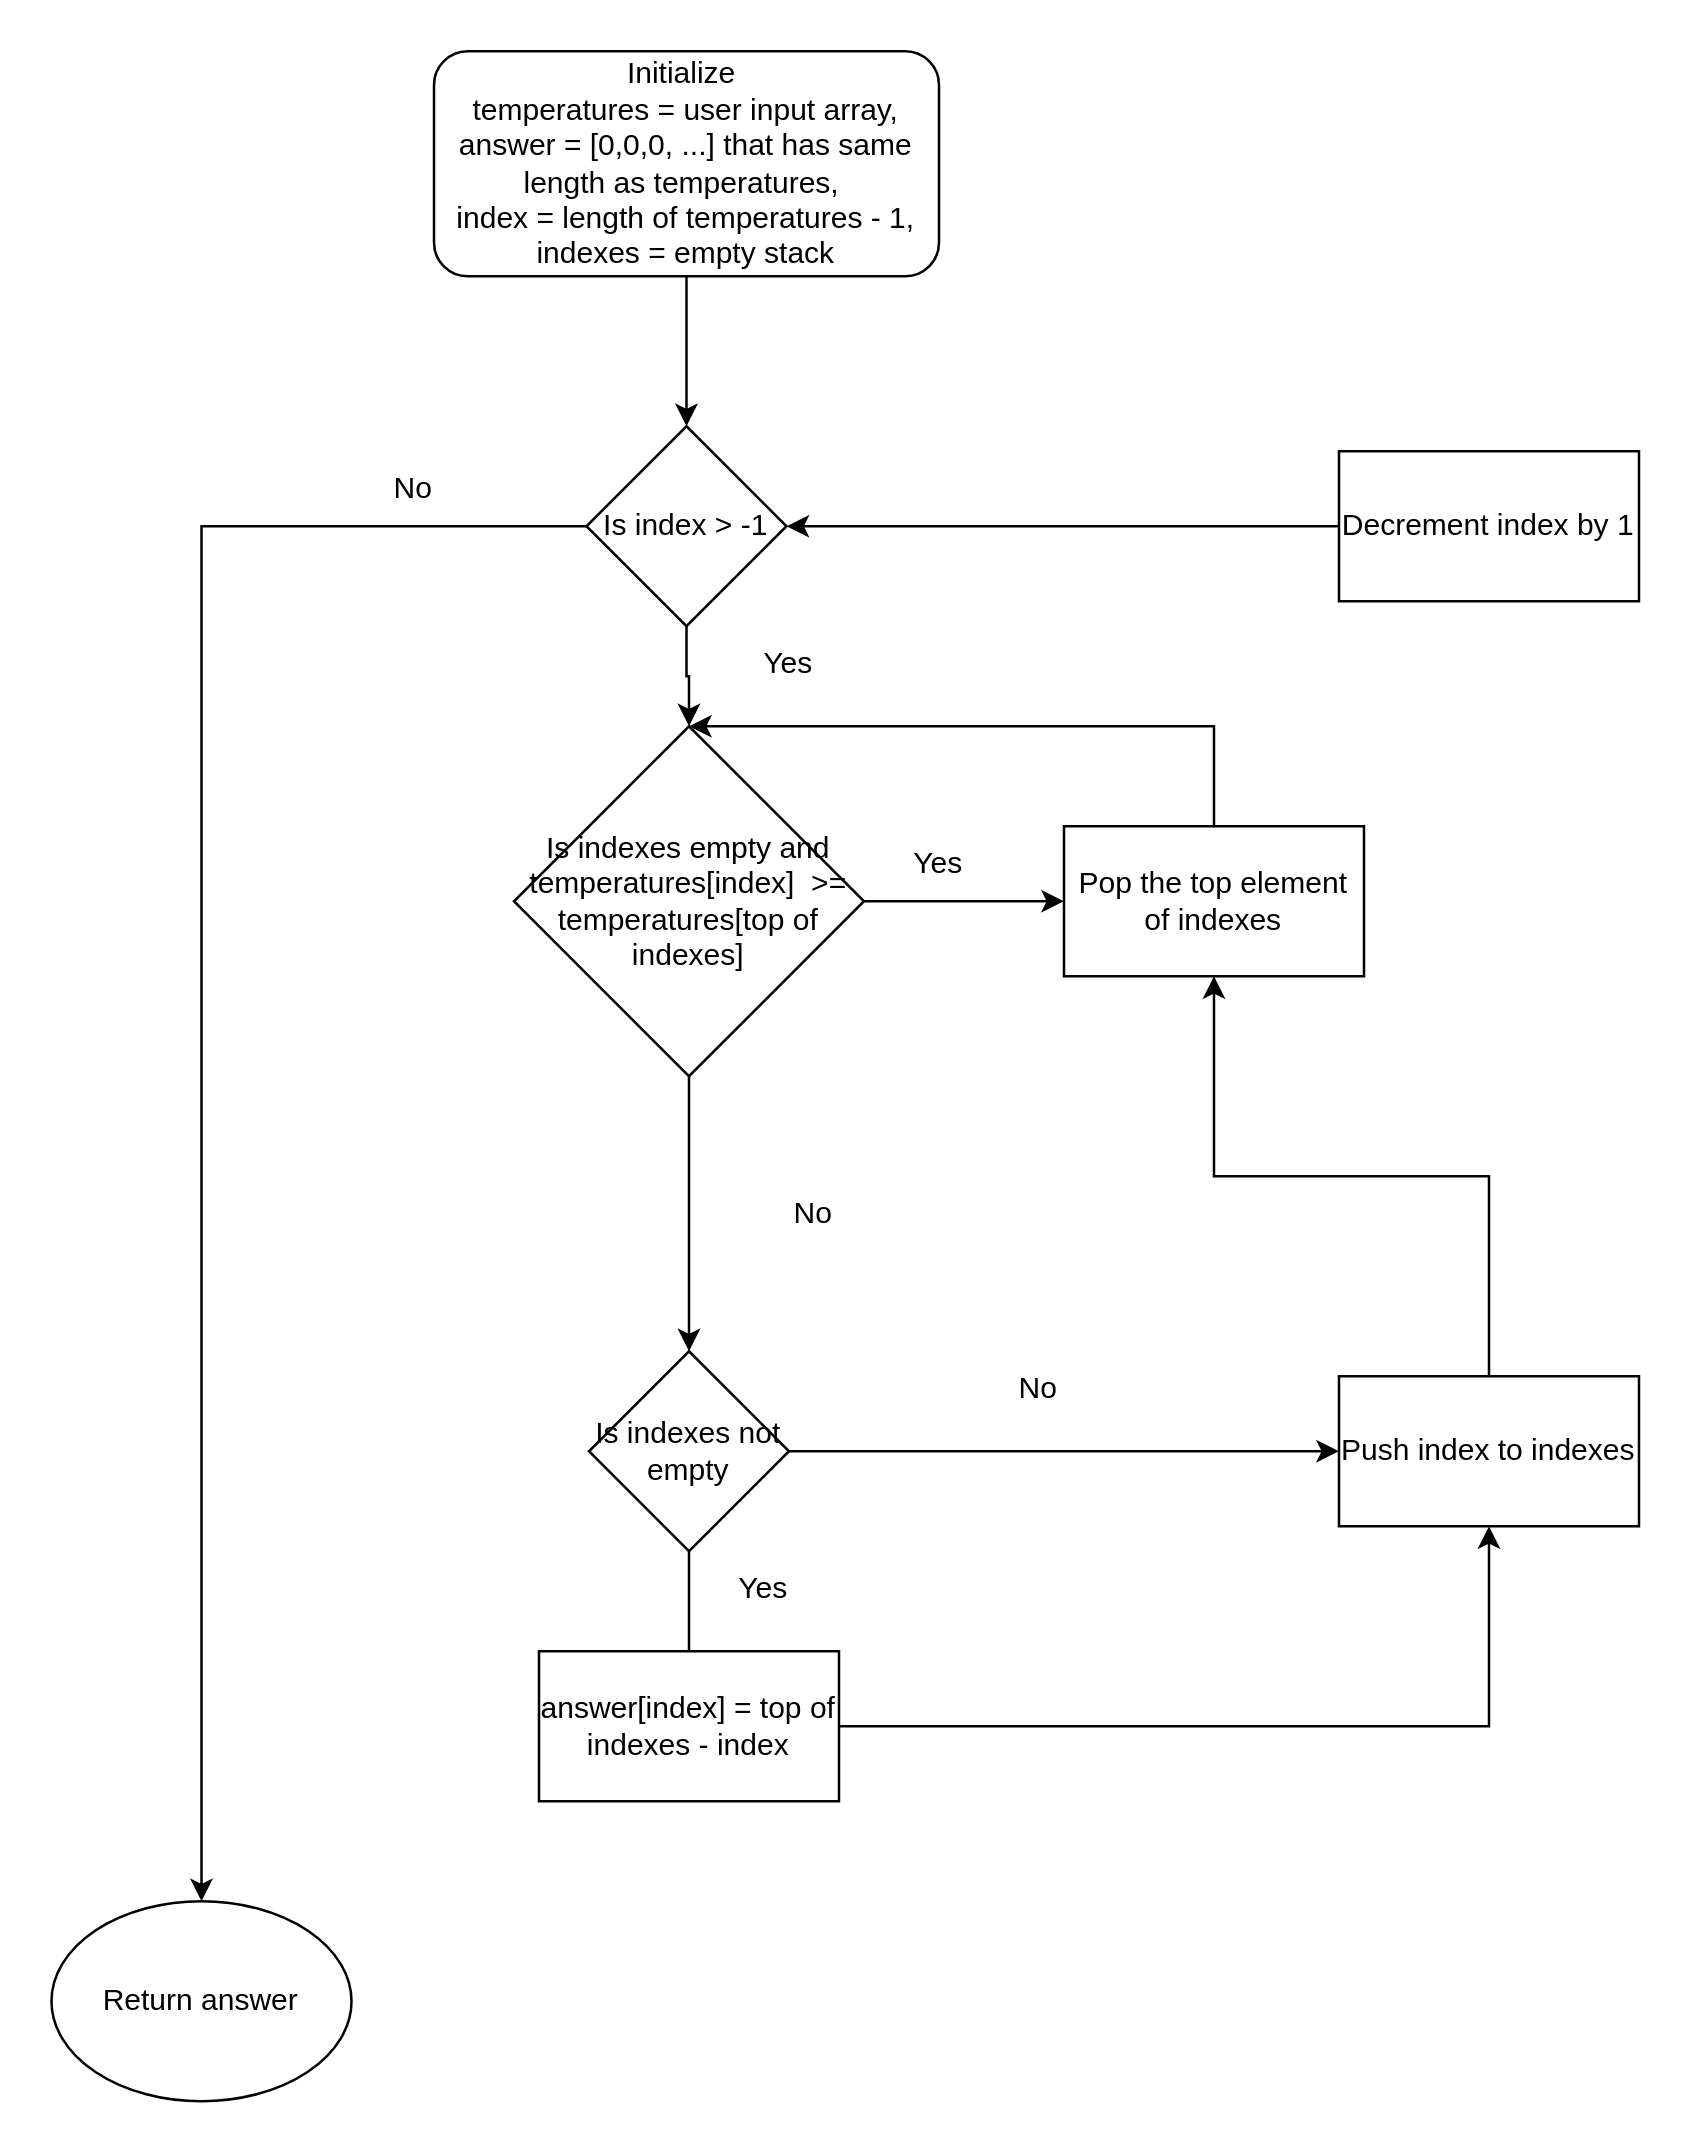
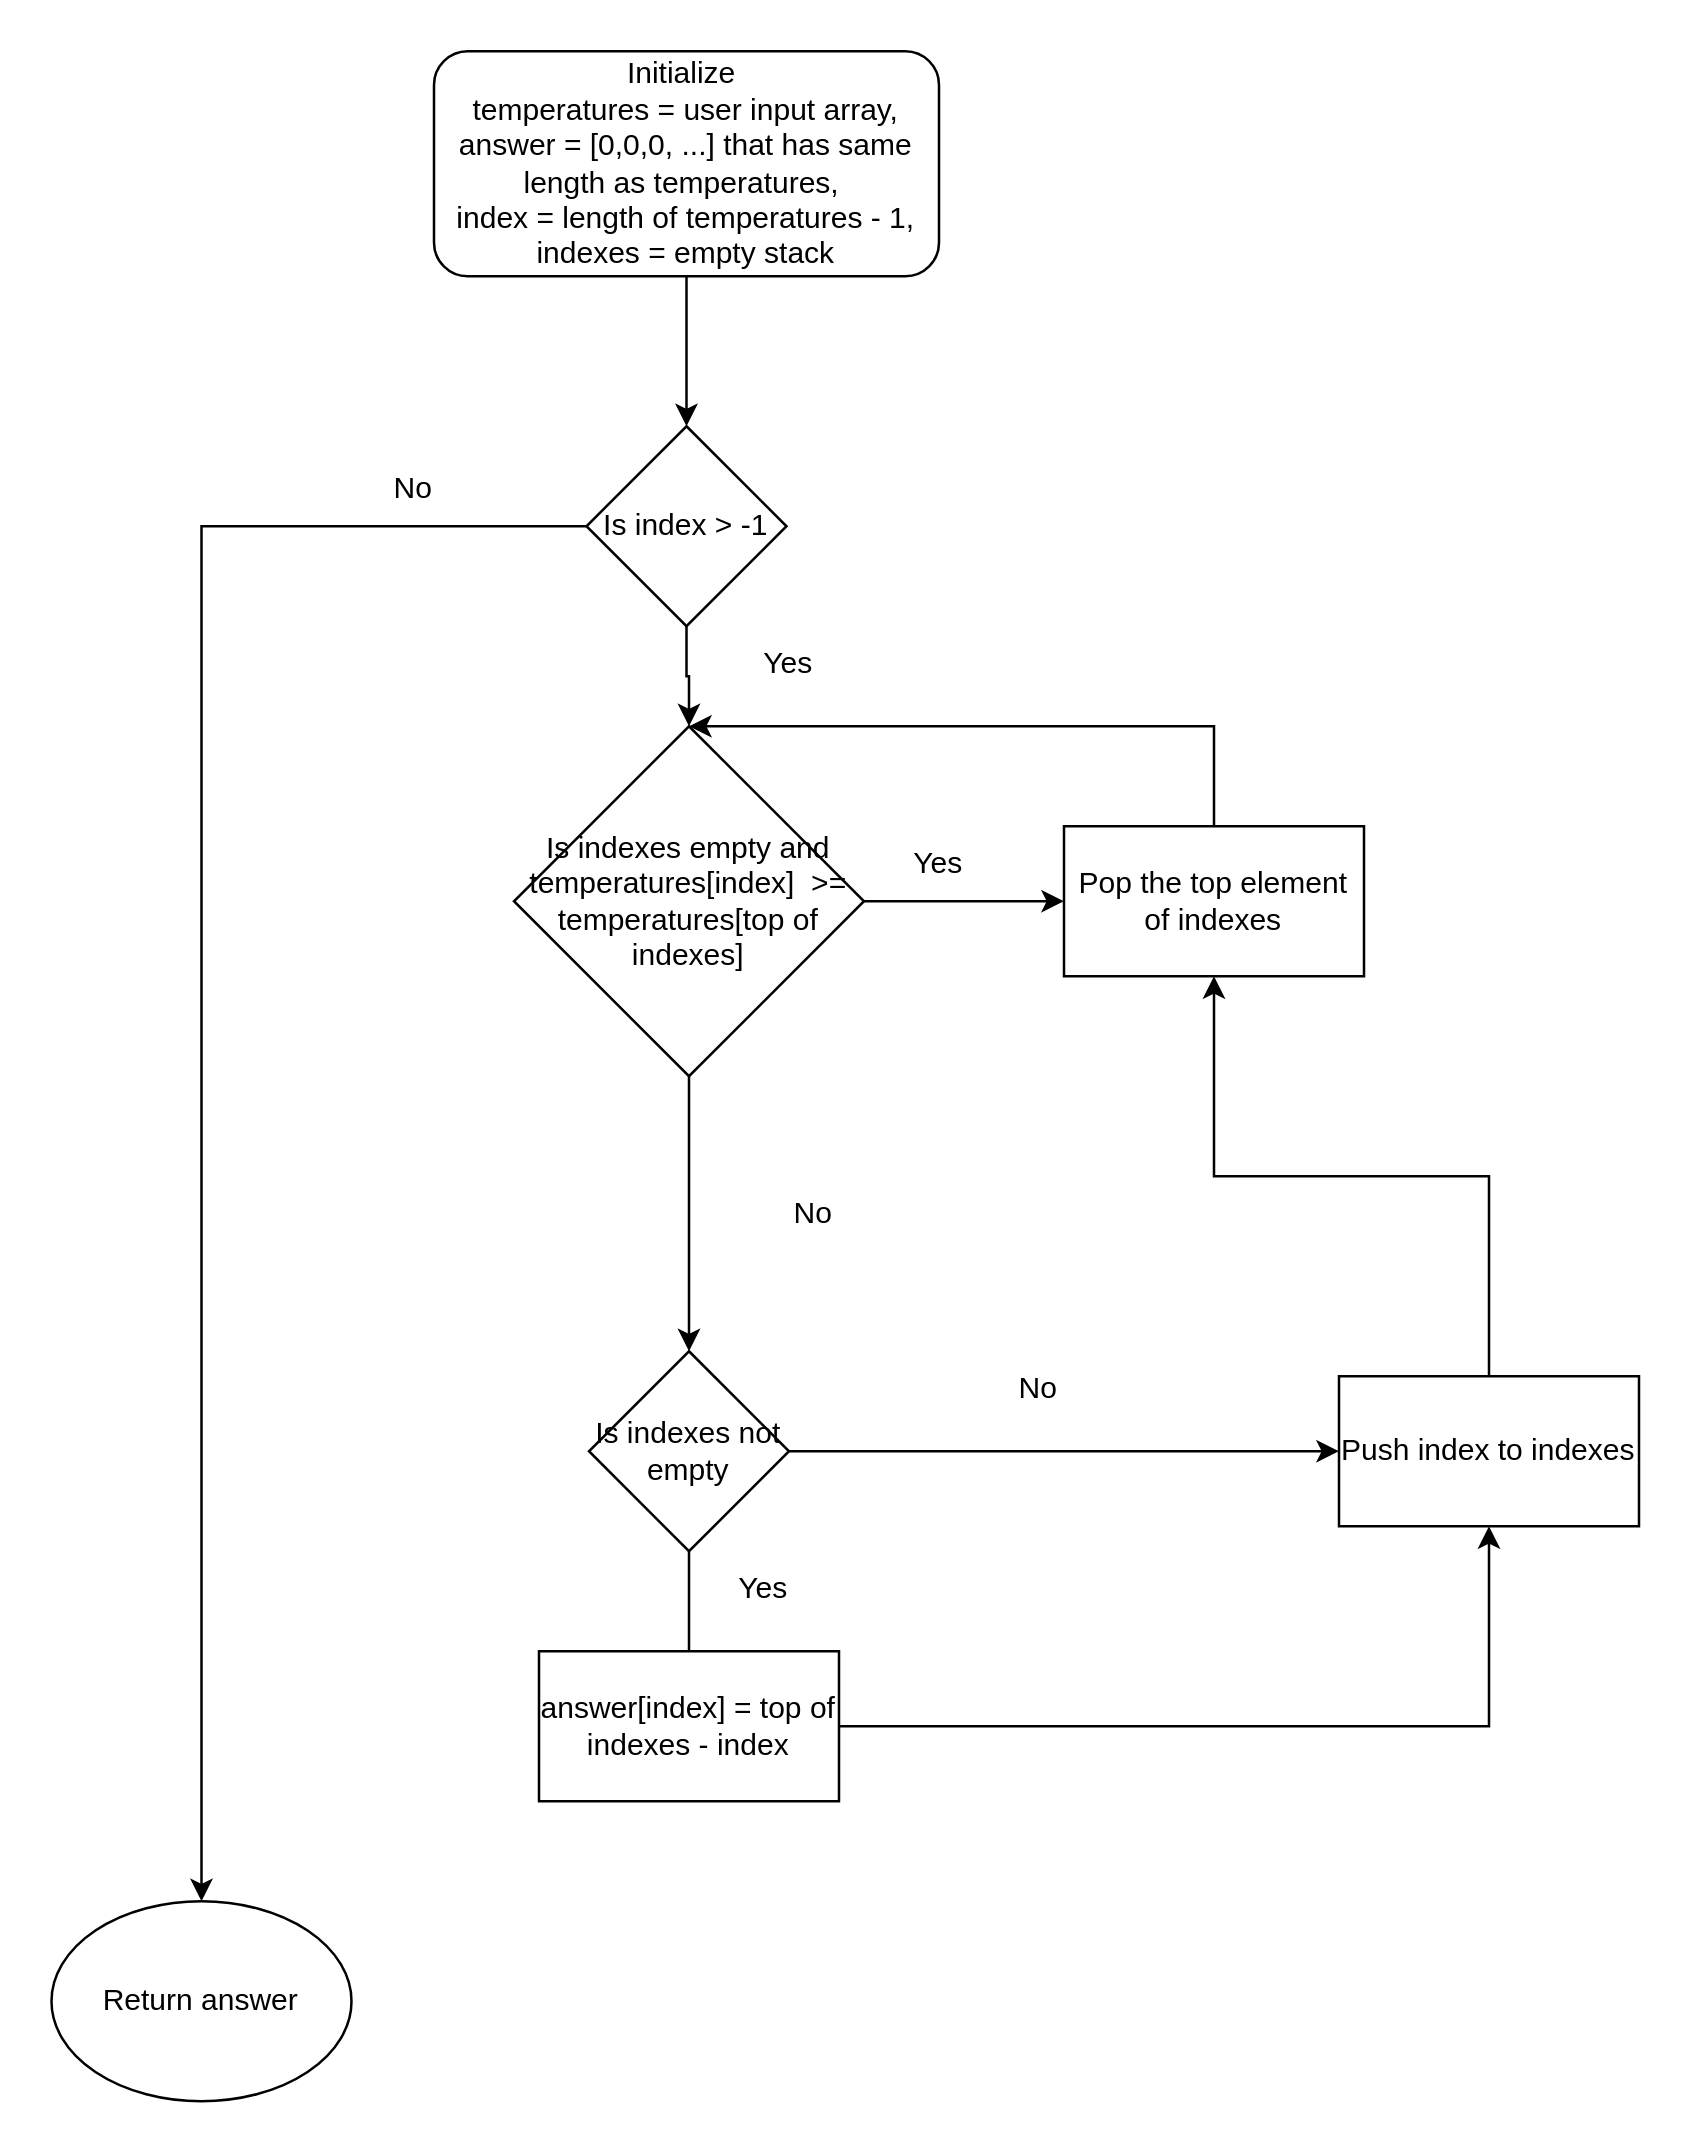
  <mxCell id="0" />
  <mxCell id="1" parent="0" />
  <mxCell id="2" style="edgeStyle=orthogonalEdgeStyle;rounded=0;orthogonalLoop=1;jettySize=auto;html=1;exitX=0.5;exitY=1;exitDx=0;exitDy=0;entryX=0.5;entryY=0;entryDx=0;entryDy=0;" edge="1" parent="1" source="3" target="6"><mxGeometry relative="1" as="geometry" /></mxCell>
  <mxCell id="3" value="Initialize&amp;nbsp;&lt;div&gt;temperatures = user input array, answer = [0,0,0, ...] that has same length as temperatures,&amp;nbsp;&lt;/div&gt;&lt;div&gt;index = length of temperatures - 1,&lt;/div&gt;&lt;div&gt;indexes = empty stack&lt;/div&gt;" style="rounded=1;whiteSpace=wrap;html=1;" vertex="1" parent="1"><mxGeometry x="173" y="20" width="202" height="90" as="geometry" /></mxCell>
  <mxCell id="4" style="edgeStyle=orthogonalEdgeStyle;rounded=0;orthogonalLoop=1;jettySize=auto;html=1;exitX=0;exitY=0.5;exitDx=0;exitDy=0;entryX=0.5;entryY=0;entryDx=0;entryDy=0;" edge="1" parent="1" source="6" target="7"><mxGeometry relative="1" as="geometry" /></mxCell>
  <mxCell id="5" style="edgeStyle=orthogonalEdgeStyle;rounded=0;orthogonalLoop=1;jettySize=auto;html=1;exitX=0.5;exitY=1;exitDx=0;exitDy=0;entryX=0.5;entryY=0;entryDx=0;entryDy=0;" edge="1" parent="1" source="6" target="12"><mxGeometry relative="1" as="geometry" /></mxCell>
  <mxCell id="6" value="Is index &amp;gt; -1" style="rhombus;whiteSpace=wrap;html=1;" vertex="1" parent="1"><mxGeometry x="234" y="170" width="80" height="80" as="geometry" /></mxCell>
  <mxCell id="7" value="Return answer" style="ellipse;whiteSpace=wrap;html=1;" vertex="1" parent="1"><mxGeometry x="20" y="760" width="120" height="80" as="geometry" /></mxCell>
  <mxCell id="8" value="No" style="text;html=1;align=center;verticalAlign=middle;whiteSpace=wrap;rounded=0;" vertex="1" parent="1"><mxGeometry x="135" y="180" width="60" height="30" as="geometry" /></mxCell>
  <mxCell id="9" value="Yes" style="text;html=1;align=center;verticalAlign=middle;whiteSpace=wrap;rounded=0;" vertex="1" parent="1"><mxGeometry x="285" y="250" width="60" height="30" as="geometry" /></mxCell>
  <mxCell id="10" style="edgeStyle=orthogonalEdgeStyle;rounded=0;orthogonalLoop=1;jettySize=auto;html=1;exitX=0.5;exitY=1;exitDx=0;exitDy=0;entryX=0.5;entryY=0;entryDx=0;entryDy=0;" edge="1" parent="1" source="12" target="15"><mxGeometry relative="1" as="geometry" /></mxCell>
  <mxCell id="11" style="edgeStyle=orthogonalEdgeStyle;rounded=0;orthogonalLoop=1;jettySize=auto;html=1;exitX=1;exitY=0.5;exitDx=0;exitDy=0;entryX=0;entryY=0.5;entryDx=0;entryDy=0;" edge="1" parent="1" source="12" target="17"><mxGeometry relative="1" as="geometry" /></mxCell>
  <mxCell id="12" value="Is indexes empty and temperatures[index]&amp;nbsp; &amp;gt;= temperatures[top of indexes]" style="rhombus;whiteSpace=wrap;html=1;" vertex="1" parent="1"><mxGeometry x="205" y="290" width="140" height="140" as="geometry" /></mxCell>
  <mxCell id="13" style="edgeStyle=orthogonalEdgeStyle;rounded=0;orthogonalLoop=1;jettySize=auto;html=1;exitX=1;exitY=0.5;exitDx=0;exitDy=0;entryX=0;entryY=0.5;entryDx=0;entryDy=0;" edge="1" parent="1" source="15" target="22"><mxGeometry relative="1" as="geometry" /></mxCell>
  <mxCell id="14" style="edgeStyle=orthogonalEdgeStyle;rounded=0;orthogonalLoop=1;jettySize=auto;html=1;exitX=0.5;exitY=1;exitDx=0;exitDy=0;entryX=0.5;entryY=0;entryDx=0;entryDy=0;endArrow=none;" edge="1" parent="1" source="15" target="20"><mxGeometry relative="1" as="geometry" /></mxCell>
  <mxCell id="15" value="Is indexes not empty" style="rhombus;whiteSpace=wrap;html=1;" vertex="1" parent="1"><mxGeometry x="235" y="540" width="80" height="80" as="geometry" /></mxCell>
  <mxCell id="16" style="edgeStyle=orthogonalEdgeStyle;rounded=0;orthogonalLoop=1;jettySize=auto;html=1;exitX=0.5;exitY=0;exitDx=0;exitDy=0;entryX=0.5;entryY=0;entryDx=0;entryDy=0;" edge="1" parent="1" source="17" target="12"><mxGeometry relative="1" as="geometry"><Array as="points"><mxPoint x="485" y="290" /></Array></mxGeometry></mxCell>
  <mxCell id="17" value="Pop the top element of indexes" style="rounded=0;whiteSpace=wrap;html=1;" vertex="1" parent="1"><mxGeometry x="425" y="330" width="120" height="60" as="geometry" /></mxCell>
  <mxCell id="18" value="Yes" style="text;html=1;align=center;verticalAlign=middle;whiteSpace=wrap;rounded=0;" vertex="1" parent="1"><mxGeometry x="345" y="330" width="60" height="30" as="geometry" /></mxCell>
  <mxCell id="19" style="edgeStyle=orthogonalEdgeStyle;rounded=0;orthogonalLoop=1;jettySize=auto;html=1;entryX=0.5;entryY=1;entryDx=0;entryDy=0;" edge="1" parent="1" source="20" target="22"><mxGeometry relative="1" as="geometry" /></mxCell>
  <mxCell id="20" value="answer[index] = top of indexes - index" style="rounded=0;whiteSpace=wrap;html=1;" vertex="1" parent="1"><mxGeometry x="215" y="660" width="120" height="60" as="geometry" /></mxCell>
  <mxCell id="21" style="edgeStyle=orthogonalEdgeStyle;rounded=0;orthogonalLoop=1;jettySize=auto;html=1;" edge="1" parent="1" source="22" target="17"><mxGeometry relative="1" as="geometry" /></mxCell>
  <mxCell id="22" value="Push index to indexes" style="rounded=0;whiteSpace=wrap;html=1;" vertex="1" parent="1"><mxGeometry x="535" y="550" width="120" height="60" as="geometry" /></mxCell>
- <mxCell id="23" style="edgeStyle=orthogonalEdgeStyle;rounded=0;orthogonalLoop=1;jettySize=auto;html=1;exitX=0;exitY=0.5;exitDx=0;exitDy=0;entryX=1;entryY=0.5;entryDx=0;entryDy=0;" edge="1" parent="1" source="24" target="6"><mxGeometry relative="1" as="geometry" /></mxCell>
- <mxCell id="24" value="Decrement index by 1" style="rounded=0;whiteSpace=wrap;html=1;" vertex="1" parent="1"><mxGeometry x="535" y="180" width="120" height="60" as="geometry" /></mxCell>
  <mxCell id="25" value="Yes" style="text;html=1;align=center;verticalAlign=middle;whiteSpace=wrap;rounded=0;" vertex="1" parent="1"><mxGeometry x="275" y="620" width="60" height="30" as="geometry" /></mxCell>
  <mxCell id="26" value="No" style="text;html=1;align=center;verticalAlign=middle;whiteSpace=wrap;rounded=0;" vertex="1" parent="1"><mxGeometry x="295" y="470" width="60" height="30" as="geometry" /></mxCell>
  <mxCell id="27" value="No" style="text;html=1;align=center;verticalAlign=middle;whiteSpace=wrap;rounded=0;" vertex="1" parent="1"><mxGeometry x="385" y="540" width="60" height="30" as="geometry" /></mxCell>
